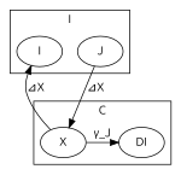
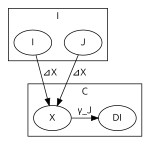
  digraph {
    fontname=Ubuntu
    rankdir=TB
    node [fontname=Ubuntu]
    edge [fontname=Ubuntu]
    X
    DI
    I
    J
    subgraph cluster_1 {
      label=C
      subgraph sub_2 {
        label=C
        rank=same
        X
        DI
      }
    }
    subgraph cluster_3 {
      label=I
      I
      J
    }
    X -> DI [label="γ_J"]
-   X -> I [label="⊿X"]
+   I -> X [label="⊿X"]
    J -> X [label="⊿X"]
  }
